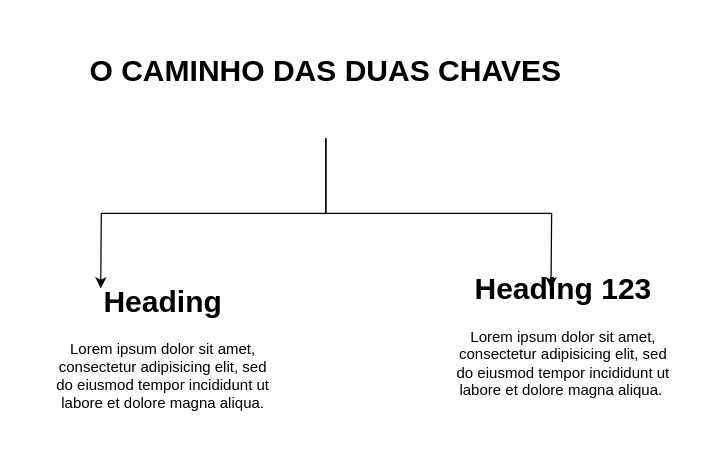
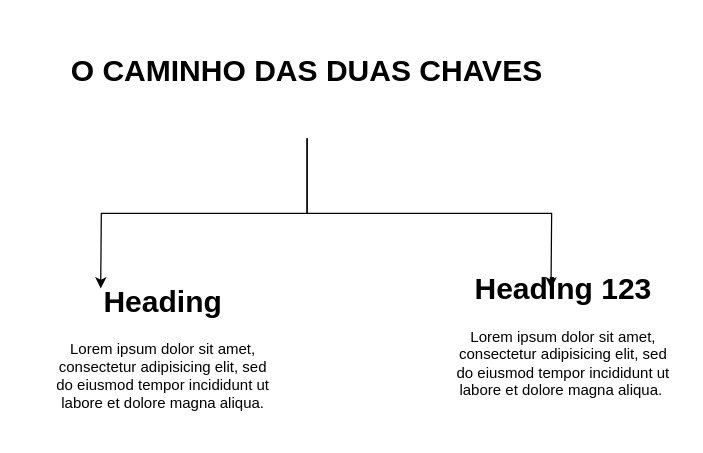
  <mxCell id="0" />
  <mxCell id="1" parent="0" />
  <mxCell id="2" style="edgeStyle=orthogonalEdgeStyle;rounded=0;orthogonalLoop=1;jettySize=auto;html=1;" parent="1" source="4" edge="1"><mxGeometry relative="1" as="geometry"><mxPoint x="80" y="230" as="targetPoint" /></mxGeometry></mxCell>
  <mxCell id="3" style="edgeStyle=orthogonalEdgeStyle;rounded=0;orthogonalLoop=1;jettySize=auto;html=1;" parent="1" source="4" edge="1"><mxGeometry relative="1" as="geometry"><mxPoint x="440" y="230" as="targetPoint" /></mxGeometry></mxCell>
- <mxCell id="4" value="&lt;h1&gt;O CAMINHO DAS DUAS CHAVES&lt;/h1&gt;" style="text;html=1;whiteSpace=wrap;overflow=hidden;rounded=0;align=center;" parent="1" vertex="1"><mxGeometry x="20" y="20" width="480" height="90" as="geometry" /></mxCell>
+ <mxCell id="4" value="&lt;h1&gt;O CAMINHO DAS DUAS CHAVES&lt;/h1&gt;" style="text;html=1;whiteSpace=wrap;overflow=hidden;rounded=0;align=center;" parent="1" vertex="1"><mxGeometry x="5" y="20" width="480" height="90" as="geometry" /></mxCell>
  <mxCell id="5" value="&lt;h1 style=&quot;margin-top: 0px;&quot;&gt;Heading&lt;/h1&gt;&lt;p&gt;Lorem ipsum dolor sit amet, consectetur adipisicing elit, sed do eiusmod tempor incididunt ut labore et dolore magna aliqua.&lt;/p&gt;" style="text;html=1;whiteSpace=wrap;overflow=hidden;rounded=0;align=center;" parent="1" vertex="1"><mxGeometry x="40" y="220" width="180" height="120" as="geometry" /></mxCell>
  <mxCell id="6" value="&lt;h1 style=&quot;margin-top: 0px;&quot;&gt;Heading 123&lt;/h1&gt;&lt;p&gt;Lorem ipsum dolor sit amet, consectetur adipisicing elit, sed do eiusmod tempor incididunt ut labore et dolore magna aliqua.&amp;nbsp;&lt;/p&gt;" style="text;html=1;whiteSpace=wrap;overflow=hidden;rounded=0;align=center;" parent="1" vertex="1"><mxGeometry x="360" y="210" width="180" height="120" as="geometry" /></mxCell>
